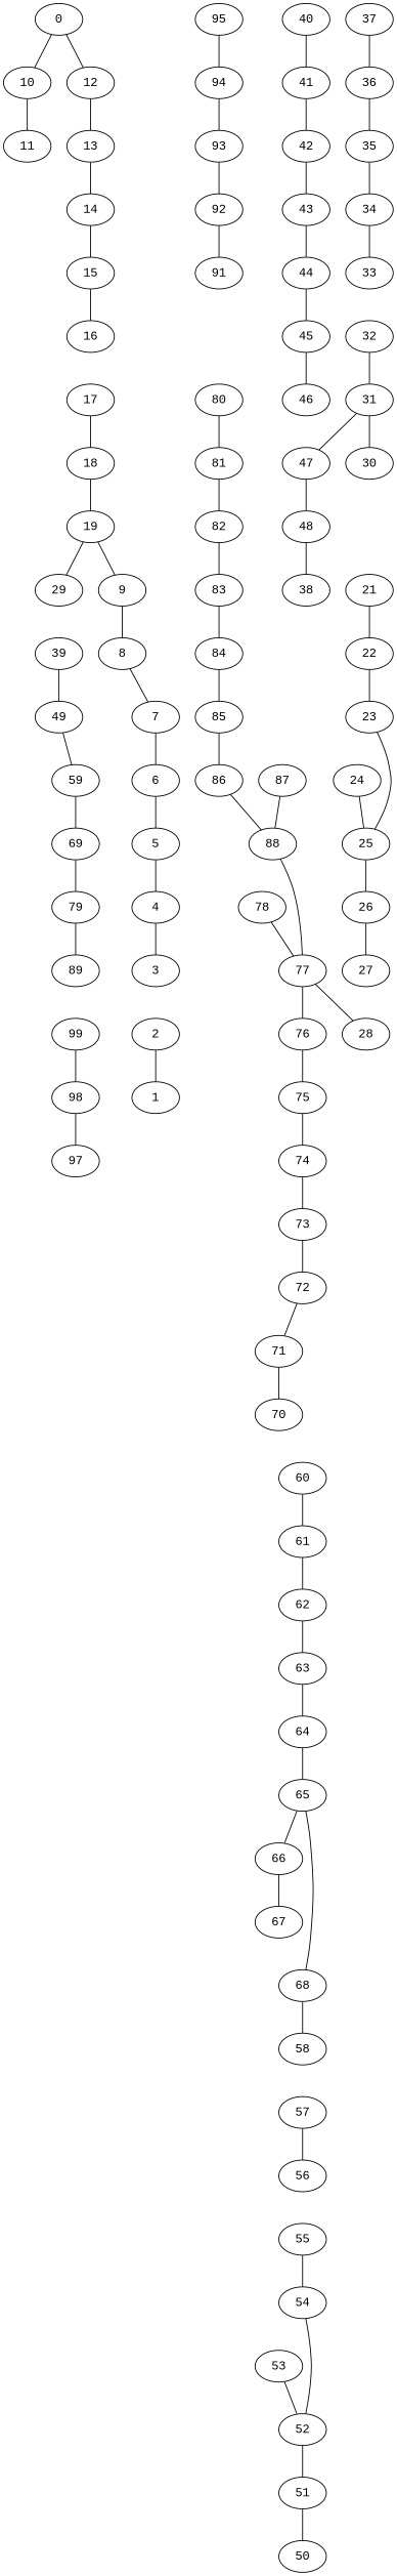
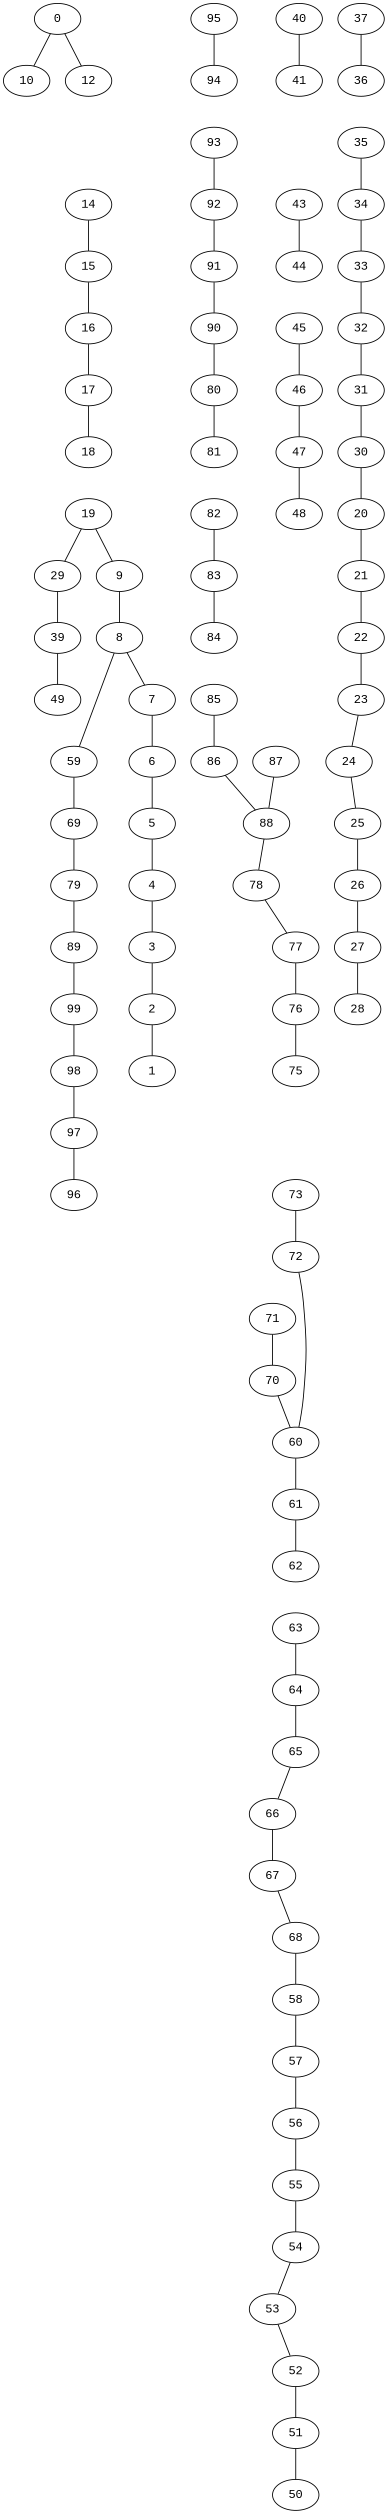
  graph {
    fontname="Liberation Mono"
    node [fontname="Liberation Mono"]
    edge [fontname="Liberation Mono"]
    0
    10
    12
-   11
-   13
    14
    15
    16
    17
    18
    19
    29
    9
    39
    8
    49
    59
    69
    79
    89
    99
    98
    97
+   96
    95
    94
    93
    92
    91
+   90
    80
    81
    82
    83
    84
    85
    86
    88
    87
    78
    77
    76
    75
-   74
    73
    72
    71
    70
    60
    61
    62
    63
    64
    65
    66
    67
    68
    58
    57
    56
    55
    54
    53
    52
    51
    50
    40
    41
-   42
    43
    44
    45
    46
    47
    48
-   38
    37
    36
    35
    34
    33
    32
    31
    30
+   20
    21
    22
    23
    24
    25
    26
    27
    28
    7
    6
    5
    4
    3
    2
    1
    0 -- 10
    0 -- 12
-   10 -- 11
-   12 -- 13
-   13 -- 14
    14 -- 15
    15 -- 16
+   16 -- 17
    17 -- 18
-   18 -- 19
    19 -- 29
    19 -- 9
+   29 -- 39
    9 -- 8
    39 -- 49
    8 -- 7
-   49 -- 59
+   8 -- 59
    59 -- 69
    69 -- 79
    79 -- 89
+   89 -- 99
    99 -- 98
    98 -- 97
+   97 -- 96
    95 -- 94
-   94 -- 93
    93 -- 92
    92 -- 91
+   91 -- 90
+   90 -- 80
    80 -- 81
-   81 -- 82
    82 -- 83
    83 -- 84
-   84 -- 85
    85 -- 86
    86 -- 88
-   88 -- 77
+   88 -- 78
    87 -- 88
    78 -- 77
    77 -- 76
    76 -- 75
-   75 -- 74
-   74 -- 73
    73 -- 72
-   72 -- 71
+   72 -- 60
    71 -- 70
+   70 -- 60
    60 -- 61
    61 -- 62
-   62 -- 63
    63 -- 64
    64 -- 65
    65 -- 66
    66 -- 67
-   65 -- 68
+   67 -- 68
    68 -- 58
+   58 -- 57
    57 -- 56
+   56 -- 55
    55 -- 54
-   54 -- 52
+   54 -- 53
    53 -- 52
    52 -- 51
    51 -- 50
    40 -- 41
-   41 -- 42
-   42 -- 43
    43 -- 44
-   44 -- 45
    45 -- 46
-   31 -- 47
+   46 -- 47
    47 -- 48
-   48 -- 38
    37 -- 36
-   36 -- 35
    35 -- 34
    34 -- 33
+   33 -- 32
    32 -- 31
    31 -- 30
+   30 -- 20
+   20 -- 21
    21 -- 22
    22 -- 23
-   23 -- 25
+   23 -- 24
    24 -- 25
    25 -- 26
    26 -- 27
-   77 -- 28
+   27 -- 28
    7 -- 6
    6 -- 5
    5 -- 4
    4 -- 3
+   3 -- 2
    2 -- 1
  }
